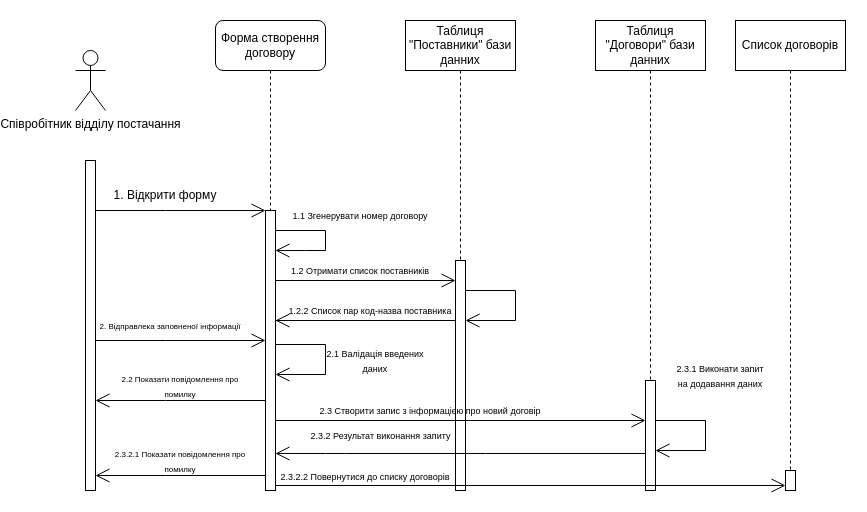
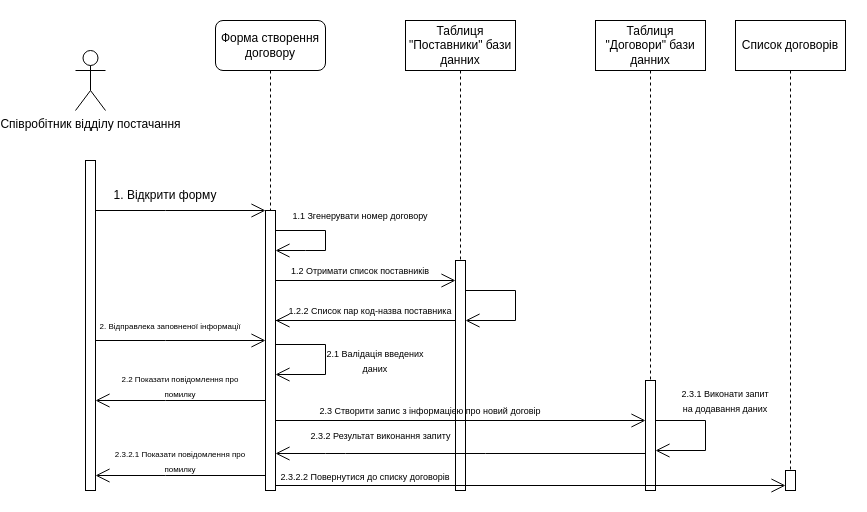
  <mxCell id="0" />
  <mxCell id="1" parent="0" />
  <mxCell id="2" value="" style="html=1;points=[];perimeter=orthogonalPerimeter;outlineConnect=0;targetShapes=umlLifeline;portConstraint=eastwest;newEdgeStyle={&quot;edgeStyle&quot;:&quot;elbowEdgeStyle&quot;,&quot;elbow&quot;:&quot;vertical&quot;,&quot;curved&quot;:0,&quot;rounded&quot;:0};" parent="1" vertex="1"><mxGeometry x="30" y="160" width="10" height="330" as="geometry" /></mxCell>
  <mxCell id="3" value="Співробітник відділу постачання" style="shape=umlActor;verticalLabelPosition=bottom;verticalAlign=top;html=1;" parent="1" vertex="1"><mxGeometry x="20" y="50" width="30" height="60" as="geometry" /></mxCell>
  <mxCell id="4" value="" style="html=1;points=[];perimeter=orthogonalPerimeter;outlineConnect=0;targetShapes=umlLifeline;portConstraint=eastwest;newEdgeStyle={&quot;edgeStyle&quot;:&quot;elbowEdgeStyle&quot;,&quot;elbow&quot;:&quot;vertical&quot;,&quot;curved&quot;:0,&quot;rounded&quot;:0};" parent="1" vertex="1"><mxGeometry x="210" y="210" width="10" height="280" as="geometry" /></mxCell>
  <mxCell id="5" value="" style="html=1;points=[];perimeter=orthogonalPerimeter;outlineConnect=0;targetShapes=umlLifeline;portConstraint=eastwest;newEdgeStyle={&quot;edgeStyle&quot;:&quot;elbowEdgeStyle&quot;,&quot;elbow&quot;:&quot;vertical&quot;,&quot;curved&quot;:0,&quot;rounded&quot;:0};" parent="1" vertex="1"><mxGeometry x="400" y="260" width="10" height="230" as="geometry" /></mxCell>
  <mxCell id="6" value="" style="html=1;points=[];perimeter=orthogonalPerimeter;outlineConnect=0;targetShapes=umlLifeline;portConstraint=eastwest;newEdgeStyle={&quot;edgeStyle&quot;:&quot;elbowEdgeStyle&quot;,&quot;elbow&quot;:&quot;vertical&quot;,&quot;curved&quot;:0,&quot;rounded&quot;:0};" parent="1" vertex="1"><mxGeometry x="590" y="380" width="10" height="110" as="geometry" /></mxCell>
  <mxCell id="7" value="" style="html=1;points=[];perimeter=orthogonalPerimeter;outlineConnect=0;targetShapes=umlLifeline;portConstraint=eastwest;newEdgeStyle={&quot;edgeStyle&quot;:&quot;elbowEdgeStyle&quot;,&quot;elbow&quot;:&quot;vertical&quot;,&quot;curved&quot;:0,&quot;rounded&quot;:0};" parent="1" vertex="1"><mxGeometry x="730" y="470" width="10" height="20" as="geometry" /></mxCell>
  <mxCell id="8" value="Форма створення договору" style="html=1;whiteSpace=wrap;rounded=1;" parent="1" vertex="1"><mxGeometry x="160" y="20" width="110" height="50" as="geometry" /></mxCell>
  <mxCell id="9" value="" style="endArrow=none;dashed=1;html=1;rounded=0;exitX=0.5;exitY=1;exitDx=0;exitDy=0;" parent="1" source="8" target="4" edge="1"><mxGeometry width="50" height="50" relative="1" as="geometry"><mxPoint x="210" y="170" as="sourcePoint" /><mxPoint x="260" y="120" as="targetPoint" /></mxGeometry></mxCell>
  <mxCell id="10" value="Таблиця &quot;Поставники&quot; бази данних" style="html=1;whiteSpace=wrap;" parent="1" vertex="1"><mxGeometry x="350" y="20" width="110" height="50" as="geometry" /></mxCell>
  <mxCell id="11" value="" style="endArrow=none;dashed=1;html=1;rounded=0;exitX=0.5;exitY=1;exitDx=0;exitDy=0;" parent="1" source="10" target="5" edge="1"><mxGeometry width="50" height="50" relative="1" as="geometry"><mxPoint x="400" y="170" as="sourcePoint" /><mxPoint x="405" y="210" as="targetPoint" /></mxGeometry></mxCell>
  <mxCell id="12" value="Таблиця &quot;Договори&quot; бази данних" style="html=1;whiteSpace=wrap;" parent="1" vertex="1"><mxGeometry x="540" y="20" width="110" height="50" as="geometry" /></mxCell>
  <mxCell id="13" value="" style="endArrow=none;dashed=1;html=1;rounded=0;exitX=0.5;exitY=1;exitDx=0;exitDy=0;" parent="1" source="12" target="6" edge="1"><mxGeometry width="50" height="50" relative="1" as="geometry"><mxPoint x="590" y="170" as="sourcePoint" /><mxPoint x="595" y="260" as="targetPoint" /></mxGeometry></mxCell>
  <mxCell id="14" value="Список договорів" style="html=1;whiteSpace=wrap;" parent="1" vertex="1"><mxGeometry x="680" y="20" width="110" height="50" as="geometry" /></mxCell>
  <mxCell id="15" value="" style="endArrow=none;dashed=1;html=1;rounded=0;exitX=0.5;exitY=1;exitDx=0;exitDy=0;" parent="1" source="14" target="7" edge="1"><mxGeometry width="50" height="50" relative="1" as="geometry"><mxPoint x="730" y="170" as="sourcePoint" /><mxPoint x="735" y="260" as="targetPoint" /></mxGeometry></mxCell>
  <mxCell id="16" value="" style="endArrow=open;endFill=1;endSize=12;html=1;rounded=0;" parent="1" source="2" target="4" edge="1"><mxGeometry width="160" relative="1" as="geometry"><mxPoint x="40" y="240" as="sourcePoint" /><mxPoint x="190" y="240" as="targetPoint" /><Array as="points"><mxPoint x="110" y="210" /></Array></mxGeometry></mxCell>
  <mxCell id="17" value="1. Відкрити форму" style="text;html=1;strokeColor=none;fillColor=none;align=center;verticalAlign=middle;whiteSpace=wrap;rounded=0;" parent="1" vertex="1"><mxGeometry x="40" y="180" width="140" height="30" as="geometry" /></mxCell>
  <mxCell id="18" value="" style="endArrow=open;endFill=1;endSize=12;html=1;rounded=0;" parent="1" target="4" edge="1"><mxGeometry width="160" relative="1" as="geometry"><mxPoint x="220" y="230" as="sourcePoint" /><mxPoint x="310" y="280" as="targetPoint" /><Array as="points"><mxPoint x="270" y="230" /><mxPoint x="270" y="250" /><mxPoint x="250" y="250" /></Array></mxGeometry></mxCell>
  <mxCell id="19" value="" style="endArrow=open;endFill=1;endSize=12;html=1;rounded=0;" parent="1" edge="1"><mxGeometry width="160" relative="1" as="geometry"><mxPoint x="40" y="340" as="sourcePoint" /><mxPoint x="210" y="340" as="targetPoint" /><Array as="points"><mxPoint x="110" y="340" /></Array></mxGeometry></mxCell>
  <mxCell id="20" value="&lt;font style=&quot;font-size: 8px;&quot;&gt;2. Відправлека заповненої інформації&lt;/font&gt;" style="text;html=1;strokeColor=none;fillColor=none;align=center;verticalAlign=middle;whiteSpace=wrap;rounded=0;" parent="1" vertex="1"><mxGeometry x="40" y="310" width="150" height="30" as="geometry" /></mxCell>
  <mxCell id="21" value="" style="endArrow=open;endFill=1;endSize=12;html=1;rounded=0;" parent="1" edge="1"><mxGeometry width="160" relative="1" as="geometry"><mxPoint x="410" y="290" as="sourcePoint" /><mxPoint x="410" y="320" as="targetPoint" /><Array as="points"><mxPoint x="460" y="290" /><mxPoint x="460" y="320" /></Array></mxGeometry></mxCell>
  <mxCell id="22" value="" style="endArrow=open;endFill=1;endSize=12;html=1;rounded=0;" parent="1" source="4" edge="1"><mxGeometry width="160" relative="1" as="geometry"><mxPoint x="270" y="280" as="sourcePoint" /><mxPoint x="400" y="280" as="targetPoint" /></mxGeometry></mxCell>
  <mxCell id="23" value="&lt;font style=&quot;font-size: 9px;&quot;&gt;1.1 Згенерувати номер договору&lt;/font&gt;" style="text;html=1;strokeColor=none;fillColor=none;align=center;verticalAlign=middle;whiteSpace=wrap;rounded=0;" parent="1" vertex="1"><mxGeometry x="220" y="200" width="170" height="30" as="geometry" /></mxCell>
  <mxCell id="24" value="&lt;font style=&quot;font-size: 9px;&quot;&gt;1.2 Отримати список поставників&lt;/font&gt;" style="text;html=1;strokeColor=none;fillColor=none;align=center;verticalAlign=middle;whiteSpace=wrap;rounded=0;" parent="1" vertex="1"><mxGeometry x="220" y="260" width="170" height="20" as="geometry" /></mxCell>
  <mxCell id="25" value="" style="endArrow=open;endFill=1;endSize=12;html=1;rounded=0;" parent="1" edge="1"><mxGeometry width="160" relative="1" as="geometry"><mxPoint x="220" y="344" as="sourcePoint" /><mxPoint x="220" y="374" as="targetPoint" /><Array as="points"><mxPoint x="270" y="344" /><mxPoint x="270" y="374" /></Array></mxGeometry></mxCell>
  <mxCell id="26" value="" style="endArrow=open;endFill=1;endSize=12;html=1;rounded=0;" edge="1" parent="1" source="4" target="2"><mxGeometry width="160" relative="1" as="geometry"><mxPoint x="40" y="400" as="sourcePoint" /><mxPoint x="210" y="400" as="targetPoint" /><Array as="points"><mxPoint x="110" y="400" /></Array></mxGeometry></mxCell>
  <mxCell id="27" value="&lt;font style=&quot;font-size: 8px;&quot;&gt;2.2 Показати повідомлення про помилку&lt;/font&gt;" style="text;html=1;strokeColor=none;fillColor=none;align=center;verticalAlign=middle;whiteSpace=wrap;rounded=0;" vertex="1" parent="1"><mxGeometry x="50" y="370" width="150" height="30" as="geometry" /></mxCell>
  <mxCell id="28" value="" style="endArrow=open;endFill=1;endSize=12;html=1;rounded=0;" edge="1" parent="1"><mxGeometry width="160" relative="1" as="geometry"><mxPoint x="210" y="475" as="sourcePoint" /><mxPoint x="40" y="475" as="targetPoint" /><Array as="points"><mxPoint x="110" y="475" /></Array></mxGeometry></mxCell>
  <mxCell id="29" value="&lt;font style=&quot;font-size: 8px;&quot;&gt;2.3.2.1 Показати повідомлення про помилку&lt;/font&gt;" style="text;html=1;strokeColor=none;fillColor=none;align=center;verticalAlign=middle;whiteSpace=wrap;rounded=0;" vertex="1" parent="1"><mxGeometry x="50" y="445" width="150" height="30" as="geometry" /></mxCell>
  <mxCell id="30" value="" style="endArrow=open;endFill=1;endSize=12;html=1;rounded=0;" edge="1" parent="1" target="4"><mxGeometry width="160" relative="1" as="geometry"><mxPoint x="220" y="320" as="sourcePoint" /><mxPoint x="400" y="320" as="targetPoint" /><Array as="points"><mxPoint x="400" y="320" /></Array></mxGeometry></mxCell>
  <mxCell id="31" value="&lt;font style=&quot;font-size: 9px;&quot;&gt;1.2.2 Список пар код-назва поставника&lt;/font&gt;" style="text;html=1;strokeColor=none;fillColor=none;align=center;verticalAlign=middle;whiteSpace=wrap;rounded=0;" vertex="1" parent="1"><mxGeometry x="230" y="300" width="170" height="20" as="geometry" /></mxCell>
  <mxCell id="32" value="&lt;font style=&quot;font-size: 9px;&quot;&gt;2.1 Валідація введених даних&lt;/font&gt;" style="text;html=1;strokeColor=none;fillColor=none;align=center;verticalAlign=middle;whiteSpace=wrap;rounded=0;" vertex="1" parent="1"><mxGeometry x="270" y="350" width="100" height="20" as="geometry" /></mxCell>
  <mxCell id="33" value="" style="endArrow=open;endFill=1;endSize=12;html=1;rounded=0;" edge="1" parent="1" target="6"><mxGeometry width="160" relative="1" as="geometry"><mxPoint x="220" y="420" as="sourcePoint" /><mxPoint x="400" y="420" as="targetPoint" /></mxGeometry></mxCell>
  <mxCell id="34" value="&lt;font style=&quot;font-size: 9px;&quot;&gt;2.3 Створити запис з інформацією про новий договір&lt;/font&gt;" style="text;html=1;strokeColor=none;fillColor=none;align=center;verticalAlign=middle;whiteSpace=wrap;rounded=0;" vertex="1" parent="1"><mxGeometry x="220" y="400" width="310" height="20" as="geometry" /></mxCell>
  <mxCell id="35" value="" style="endArrow=open;endFill=1;endSize=12;html=1;rounded=0;" edge="1" parent="1"><mxGeometry width="160" relative="1" as="geometry"><mxPoint x="600" y="420" as="sourcePoint" /><mxPoint x="600" y="450" as="targetPoint" /><Array as="points"><mxPoint x="650" y="420" /><mxPoint x="650" y="450" /></Array></mxGeometry></mxCell>
- <mxCell id="36" value="&lt;font style=&quot;font-size: 9px;&quot;&gt;2.3.1 Виконати запит на додавання даних&lt;/font&gt;" style="text;html=1;strokeColor=none;fillColor=none;align=center;verticalAlign=middle;whiteSpace=wrap;rounded=0;" vertex="1" parent="1"><mxGeometry x="615" y="365" width="100" height="20" as="geometry" /></mxCell>
+ <mxCell id="36" value="&lt;font style=&quot;font-size: 9px;&quot;&gt;2.3.1 Виконати запит на додавання даних&lt;/font&gt;" style="text;html=1;strokeColor=none;fillColor=none;align=center;verticalAlign=middle;whiteSpace=wrap;rounded=0;" vertex="1" parent="1"><mxGeometry x="620" y="390" width="100" height="20" as="geometry" /></mxCell>
  <mxCell id="37" value="" style="endArrow=open;endFill=1;endSize=12;html=1;rounded=0;" edge="1" parent="1"><mxGeometry width="160" relative="1" as="geometry"><mxPoint x="590" y="453" as="sourcePoint" /><mxPoint x="220" y="453" as="targetPoint" /><Array as="points"><mxPoint x="430" y="453" /><mxPoint x="290" y="453" /><mxPoint x="270" y="453" /></Array></mxGeometry></mxCell>
  <mxCell id="38" value="&lt;font style=&quot;font-size: 9px;&quot;&gt;2.3.2 Результат виконання запиту&lt;/font&gt;" style="text;html=1;strokeColor=none;fillColor=none;align=center;verticalAlign=middle;whiteSpace=wrap;rounded=0;" vertex="1" parent="1"><mxGeometry x="230" y="425" width="191" height="20" as="geometry" /></mxCell>
  <mxCell id="39" value="" style="endArrow=open;endFill=1;endSize=12;html=1;rounded=0;" edge="1" parent="1" target="7"><mxGeometry width="160" relative="1" as="geometry"><mxPoint x="220" y="485" as="sourcePoint" /><mxPoint x="590" y="485" as="targetPoint" /></mxGeometry></mxCell>
  <mxCell id="40" value="&lt;font style=&quot;font-size: 9px;&quot;&gt;2.3.2.2 Повернутися до списку договорів&lt;/font&gt;" style="text;html=1;strokeColor=none;fillColor=none;align=center;verticalAlign=middle;whiteSpace=wrap;rounded=0;" vertex="1" parent="1"><mxGeometry x="220" y="466" width="180" height="20" as="geometry" /></mxCell>
